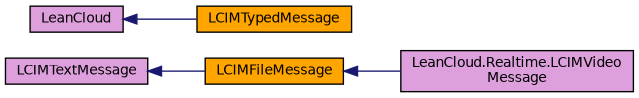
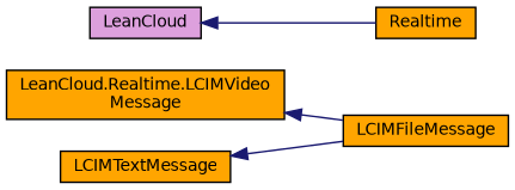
  digraph {
    rankdir=LR
    node [color=black fillcolor=orange fontname=Helvetica fontsize=10 shape=record style=filled]
    edge [color=midnightblue dir=back fontname=Helvetica fontsize=10 labelfontname=Helvetica labelfontsize=10 style=solid]
-   n1 [fillcolor=plum fontcolor=black height=0.2 label="LeanCloud.Realtime.LCIMVideo\lMessage" width=0.4]
+   n1 [fontcolor=black height=0.2 label="LeanCloud.Realtime.LCIMVideo\lMessage" width=0.4]
    n2 [height=0.2 label=LCIMFileMessage width=0.4]
-   n3 [fillcolor=plum height=0.2 label=LCIMTextMessage width=0.4]
-   n4 [height=0.2 label=LCIMTypedMessage width=0.4]
+   n3 [height=0.2 label=LCIMTextMessage width=0.4]
+   n4 [height=0.2 label=Realtime width=0.4]
    n5 [fillcolor=plum height=0.2 label=LeanCloud width=0.4]
-   n2 -> n1
+   n1 -> n2
    n3 -> n2
    n5 -> n4
  }
